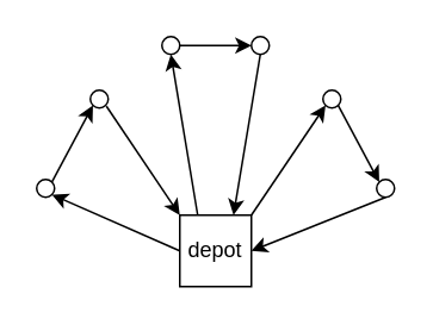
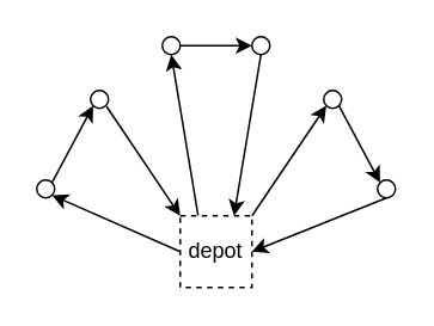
  <mxCell id="0" />
  <mxCell id="1" parent="0" />
  <mxCell id="2" style="edgeStyle=none;rounded=0;orthogonalLoop=1;jettySize=auto;html=1;exitX=1;exitY=0;exitDx=0;exitDy=0;entryX=0;entryY=1;entryDx=0;entryDy=0;" parent="1" source="3" target="9" edge="1"><mxGeometry relative="1" as="geometry" /></mxCell>
  <mxCell id="3" value="" style="ellipse;whiteSpace=wrap;html=1;aspect=fixed;" parent="1" vertex="1"><mxGeometry x="20" y="100" width="10" height="10" as="geometry" /></mxCell>
  <mxCell id="4" style="edgeStyle=none;rounded=0;orthogonalLoop=1;jettySize=auto;html=1;exitX=0;exitY=0.5;exitDx=0;exitDy=0;entryX=1;entryY=1;entryDx=0;entryDy=0;" parent="1" source="7" target="3" edge="1"><mxGeometry relative="1" as="geometry" /></mxCell>
  <mxCell id="5" style="edgeStyle=none;rounded=0;orthogonalLoop=1;jettySize=auto;html=1;exitX=1;exitY=0;exitDx=0;exitDy=0;entryX=0;entryY=1;entryDx=0;entryDy=0;" parent="1" source="7" target="15" edge="1"><mxGeometry relative="1" as="geometry" /></mxCell>
  <mxCell id="6" style="rounded=0;orthogonalLoop=1;jettySize=auto;html=1;exitX=0.25;exitY=0;exitDx=0;exitDy=0;entryX=0.5;entryY=1;entryDx=0;entryDy=0;" edge="1" parent="1" source="7" target="11"><mxGeometry relative="1" as="geometry" /></mxCell>
- <mxCell id="7" value="depot" style="rounded=0;whiteSpace=wrap;html=1;" parent="1" vertex="1"><mxGeometry x="100" y="120" width="40" height="40" as="geometry" /></mxCell>
+ <mxCell id="7" value="depot" style="rounded=0;whiteSpace=wrap;html=1;dashed=1;" parent="1" vertex="1"><mxGeometry x="100" y="120" width="40" height="40" as="geometry" /></mxCell>
  <mxCell id="8" style="edgeStyle=none;rounded=0;orthogonalLoop=1;jettySize=auto;html=1;entryX=0;entryY=0;entryDx=0;entryDy=0;" parent="1" target="7" edge="1"><mxGeometry relative="1" as="geometry"><mxPoint x="59" y="59" as="sourcePoint" /></mxGeometry></mxCell>
  <mxCell id="9" value="" style="ellipse;whiteSpace=wrap;html=1;aspect=fixed;" parent="1" vertex="1"><mxGeometry x="50" y="50" width="10" height="10" as="geometry" /></mxCell>
  <mxCell id="10" style="rounded=0;orthogonalLoop=1;jettySize=auto;html=1;exitX=0.854;exitY=0.5;exitDx=0;exitDy=0;entryX=0;entryY=0.5;entryDx=0;entryDy=0;exitPerimeter=0;" edge="1" parent="1" source="11" target="17"><mxGeometry relative="1" as="geometry" /></mxCell>
  <mxCell id="11" value="" style="ellipse;whiteSpace=wrap;html=1;aspect=fixed;" parent="1" vertex="1"><mxGeometry x="90" y="20" width="10" height="10" as="geometry" /></mxCell>
  <mxCell id="12" style="edgeStyle=none;rounded=0;orthogonalLoop=1;jettySize=auto;html=1;exitX=0.5;exitY=1;exitDx=0;exitDy=0;entryX=1;entryY=0.5;entryDx=0;entryDy=0;" parent="1" source="13" target="7" edge="1"><mxGeometry relative="1" as="geometry" /></mxCell>
  <mxCell id="13" value="" style="ellipse;whiteSpace=wrap;html=1;aspect=fixed;" parent="1" vertex="1"><mxGeometry x="210" y="100" width="10" height="10" as="geometry" /></mxCell>
  <mxCell id="14" style="edgeStyle=none;rounded=0;orthogonalLoop=1;jettySize=auto;html=1;exitX=1;exitY=1;exitDx=0;exitDy=0;entryX=0;entryY=0;entryDx=0;entryDy=0;" parent="1" source="15" target="13" edge="1"><mxGeometry relative="1" as="geometry" /></mxCell>
  <mxCell id="15" value="" style="ellipse;whiteSpace=wrap;html=1;aspect=fixed;" parent="1" vertex="1"><mxGeometry x="180" y="50" width="10" height="10" as="geometry" /></mxCell>
  <mxCell id="16" style="rounded=0;orthogonalLoop=1;jettySize=auto;html=1;exitX=0.5;exitY=1;exitDx=0;exitDy=0;entryX=0.75;entryY=0;entryDx=0;entryDy=0;" edge="1" parent="1" source="17" target="7"><mxGeometry relative="1" as="geometry" /></mxCell>
  <mxCell id="17" value="" style="ellipse;whiteSpace=wrap;html=1;aspect=fixed;" vertex="1" parent="1"><mxGeometry x="140" y="20" width="10" height="10" as="geometry" /></mxCell>
